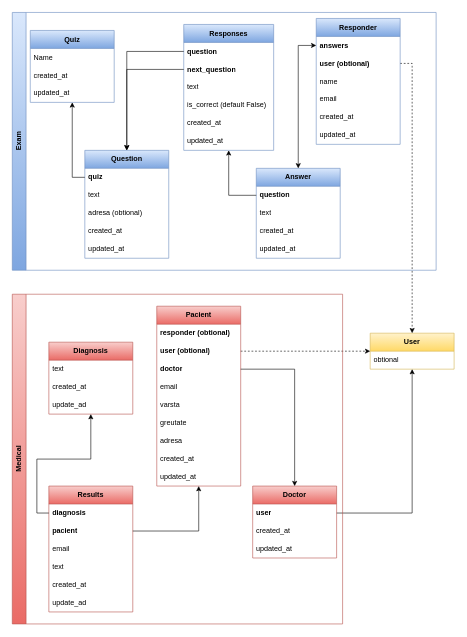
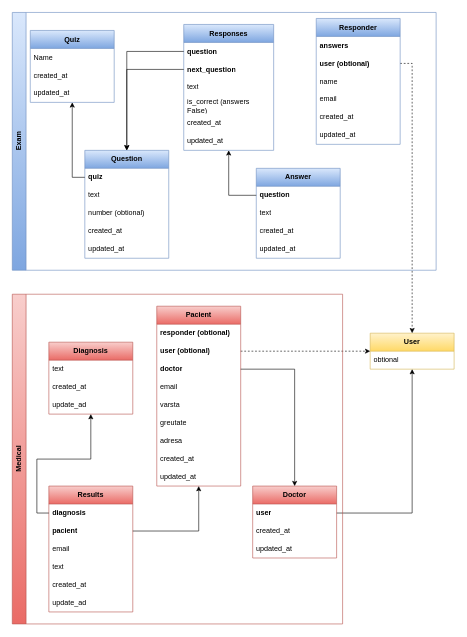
  <mxCell id="0" />
  <mxCell id="1" parent="0" />
  <mxCell id="2" value="User" style="swimlane;fontStyle=1;childLayout=stackLayout;horizontal=1;startSize=30;horizontalStack=0;resizeParent=1;resizeParentMax=0;resizeLast=0;collapsible=1;marginBottom=0;whiteSpace=wrap;html=1;fillColor=#fff2cc;gradientColor=#ffd966;strokeColor=#d6b656;" parent="1" vertex="1"><mxGeometry x="617" y="555" width="140" height="60" as="geometry" /></mxCell>
  <mxCell id="3" value="obtional" style="text;strokeColor=none;fillColor=none;align=left;verticalAlign=middle;spacingLeft=4;spacingRight=4;overflow=hidden;points=[[0,0.5],[1,0.5]];portConstraint=eastwest;rotatable=0;whiteSpace=wrap;html=1;" parent="2" vertex="1"><mxGeometry y="30" width="140" height="30" as="geometry" /></mxCell>
  <mxCell id="4" style="edgeStyle=orthogonalEdgeStyle;rounded=0;orthogonalLoop=1;jettySize=auto;html=1;dashed=1;" parent="1" source="21" target="2" edge="1"><mxGeometry relative="1" as="geometry" /></mxCell>
  <mxCell id="5" style="edgeStyle=orthogonalEdgeStyle;rounded=0;orthogonalLoop=1;jettySize=auto;html=1;exitX=1;exitY=0.5;exitDx=0;exitDy=0;dashed=1;" parent="1" source="52" target="2" edge="1"><mxGeometry relative="1" as="geometry" /></mxCell>
  <mxCell id="6" style="edgeStyle=orthogonalEdgeStyle;rounded=0;orthogonalLoop=1;jettySize=auto;html=1;" parent="1" source="62" target="2" edge="1"><mxGeometry relative="1" as="geometry" /></mxCell>
  <mxCell id="7" value="Exam" style="swimlane;horizontal=0;whiteSpace=wrap;html=1;fillColor=#dae8fc;strokeColor=#6c8ebf;gradientColor=#7ea6e0;" parent="1" vertex="1"><mxGeometry x="20" y="20" width="707" height="430" as="geometry"><mxRectangle x="53" y="130" width="40" height="140" as="alternateBounds" /></mxGeometry></mxCell>
  <mxCell id="8" value="Quiz" style="swimlane;fontStyle=1;childLayout=stackLayout;horizontal=1;startSize=30;horizontalStack=0;resizeParent=1;resizeParentMax=0;resizeLast=0;collapsible=1;marginBottom=0;whiteSpace=wrap;html=1;fillColor=#dae8fc;gradientColor=#7ea6e0;strokeColor=#6c8ebf;" parent="7" vertex="1"><mxGeometry x="30" y="30" width="140" height="120" as="geometry" /></mxCell>
  <mxCell id="9" value="Name" style="text;strokeColor=none;fillColor=none;align=left;verticalAlign=middle;spacingLeft=4;spacingRight=4;overflow=hidden;points=[[0,0.5],[1,0.5]];portConstraint=eastwest;rotatable=0;whiteSpace=wrap;html=1;" parent="8" vertex="1"><mxGeometry y="30" width="140" height="30" as="geometry" /></mxCell>
  <mxCell id="10" value="created_at" style="text;strokeColor=none;fillColor=none;align=left;verticalAlign=middle;spacingLeft=4;spacingRight=4;overflow=hidden;points=[[0,0.5],[1,0.5]];portConstraint=eastwest;rotatable=0;whiteSpace=wrap;html=1;" parent="8" vertex="1"><mxGeometry y="60" width="140" height="30" as="geometry" /></mxCell>
  <mxCell id="11" value="updated_at" style="text;strokeColor=none;fillColor=none;align=left;verticalAlign=middle;spacingLeft=4;spacingRight=4;overflow=hidden;points=[[0,0.5],[1,0.5]];portConstraint=eastwest;rotatable=0;whiteSpace=wrap;html=1;" parent="8" vertex="1"><mxGeometry y="90" width="140" height="30" as="geometry" /></mxCell>
  <mxCell id="12" value="Responses" style="swimlane;fontStyle=1;childLayout=stackLayout;horizontal=1;startSize=30;horizontalStack=0;resizeParent=1;resizeParentMax=0;resizeLast=0;collapsible=1;marginBottom=0;whiteSpace=wrap;html=1;fillColor=#dae8fc;gradientColor=#7ea6e0;strokeColor=#6c8ebf;" parent="7" vertex="1"><mxGeometry x="286" y="20" width="150" height="210" as="geometry" /></mxCell>
  <mxCell id="13" value="question" style="text;strokeColor=none;fillColor=none;align=left;verticalAlign=middle;spacingLeft=4;spacingRight=4;overflow=hidden;points=[[0,0.5],[1,0.5]];portConstraint=eastwest;rotatable=0;whiteSpace=wrap;html=1;fontStyle=1" parent="12" vertex="1"><mxGeometry y="30" width="150" height="30" as="geometry" /></mxCell>
  <mxCell id="14" value="next_question" style="text;strokeColor=none;fillColor=none;align=left;verticalAlign=middle;spacingLeft=4;spacingRight=4;overflow=hidden;points=[[0,0.5],[1,0.5]];portConstraint=eastwest;rotatable=0;whiteSpace=wrap;html=1;fontStyle=1" parent="12" vertex="1"><mxGeometry y="60" width="150" height="30" as="geometry" /></mxCell>
  <mxCell id="15" value="text" style="text;strokeColor=none;fillColor=none;align=left;verticalAlign=middle;spacingLeft=4;spacingRight=4;overflow=hidden;points=[[0,0.5],[1,0.5]];portConstraint=eastwest;rotatable=0;whiteSpace=wrap;html=1;" parent="12" vertex="1"><mxGeometry y="90" width="150" height="30" as="geometry" /></mxCell>
- <mxCell id="16" value="is_correct (default False)" style="text;strokeColor=none;fillColor=none;align=left;verticalAlign=middle;spacingLeft=4;spacingRight=4;overflow=hidden;points=[[0,0.5],[1,0.5]];portConstraint=eastwest;rotatable=0;whiteSpace=wrap;html=1;" parent="12" vertex="1"><mxGeometry y="120" width="150" height="30" as="geometry" /></mxCell>
+ <mxCell id="16" value="is_correct (answers False)" style="text;strokeColor=none;fillColor=none;align=left;verticalAlign=middle;spacingLeft=4;spacingRight=4;overflow=hidden;points=[[0,0.5],[1,0.5]];portConstraint=eastwest;rotatable=0;whiteSpace=wrap;html=1;" parent="12" vertex="1"><mxGeometry y="120" width="150" height="30" as="geometry" /></mxCell>
  <mxCell id="17" value="created_at" style="text;strokeColor=none;fillColor=none;align=left;verticalAlign=middle;spacingLeft=4;spacingRight=4;overflow=hidden;points=[[0,0.5],[1,0.5]];portConstraint=eastwest;rotatable=0;whiteSpace=wrap;html=1;" parent="12" vertex="1"><mxGeometry y="150" width="150" height="30" as="geometry" /></mxCell>
  <mxCell id="18" value="updated_at" style="text;strokeColor=none;fillColor=none;align=left;verticalAlign=middle;spacingLeft=4;spacingRight=4;overflow=hidden;points=[[0,0.5],[1,0.5]];portConstraint=eastwest;rotatable=0;whiteSpace=wrap;html=1;" parent="12" vertex="1"><mxGeometry y="180" width="150" height="30" as="geometry" /></mxCell>
  <mxCell id="19" value="Responder" style="swimlane;fontStyle=1;childLayout=stackLayout;horizontal=1;startSize=30;horizontalStack=0;resizeParent=1;resizeParentMax=0;resizeLast=0;collapsible=1;marginBottom=0;whiteSpace=wrap;html=1;fillColor=#dae8fc;gradientColor=#7ea6e0;strokeColor=#6c8ebf;" parent="7" vertex="1"><mxGeometry x="507" y="10" width="140" height="210" as="geometry" /></mxCell>
  <mxCell id="20" value="answers" style="text;strokeColor=none;fillColor=none;align=left;verticalAlign=middle;spacingLeft=4;spacingRight=4;overflow=hidden;points=[[0,0.5],[1,0.5]];portConstraint=eastwest;rotatable=0;whiteSpace=wrap;html=1;fontStyle=1" parent="19" vertex="1"><mxGeometry y="30" width="140" height="30" as="geometry" /></mxCell>
  <mxCell id="21" value="user (obtional)" style="text;strokeColor=none;fillColor=none;align=left;verticalAlign=middle;spacingLeft=4;spacingRight=4;overflow=hidden;points=[[0,0.5],[1,0.5]];portConstraint=eastwest;rotatable=0;whiteSpace=wrap;html=1;fontStyle=1" parent="19" vertex="1"><mxGeometry y="60" width="140" height="30" as="geometry" /></mxCell>
  <mxCell id="22" value="name" style="text;strokeColor=none;fillColor=none;align=left;verticalAlign=middle;spacingLeft=4;spacingRight=4;overflow=hidden;points=[[0,0.5],[1,0.5]];portConstraint=eastwest;rotatable=0;whiteSpace=wrap;html=1;" parent="19" vertex="1"><mxGeometry y="90" width="140" height="30" as="geometry" /></mxCell>
  <mxCell id="23" value="email" style="text;strokeColor=none;fillColor=none;align=left;verticalAlign=middle;spacingLeft=4;spacingRight=4;overflow=hidden;points=[[0,0.5],[1,0.5]];portConstraint=eastwest;rotatable=0;whiteSpace=wrap;html=1;" parent="19" vertex="1"><mxGeometry y="120" width="140" height="30" as="geometry" /></mxCell>
  <mxCell id="24" value="created_at" style="text;strokeColor=none;fillColor=none;align=left;verticalAlign=middle;spacingLeft=4;spacingRight=4;overflow=hidden;points=[[0,0.5],[1,0.5]];portConstraint=eastwest;rotatable=0;whiteSpace=wrap;html=1;" parent="19" vertex="1"><mxGeometry y="150" width="140" height="30" as="geometry" /></mxCell>
  <mxCell id="25" value="updated_at" style="text;strokeColor=none;fillColor=none;align=left;verticalAlign=middle;spacingLeft=4;spacingRight=4;overflow=hidden;points=[[0,0.5],[1,0.5]];portConstraint=eastwest;rotatable=0;whiteSpace=wrap;html=1;" parent="19" vertex="1"><mxGeometry y="180" width="140" height="30" as="geometry" /></mxCell>
  <mxCell id="26" value="Answer" style="swimlane;fontStyle=1;childLayout=stackLayout;horizontal=1;startSize=30;horizontalStack=0;resizeParent=1;resizeParentMax=0;resizeLast=0;collapsible=1;marginBottom=0;whiteSpace=wrap;html=1;fillColor=#dae8fc;gradientColor=#7ea6e0;strokeColor=#6c8ebf;" parent="7" vertex="1"><mxGeometry x="407" y="260" width="140" height="150" as="geometry" /></mxCell>
  <mxCell id="27" value="question" style="text;strokeColor=none;fillColor=none;align=left;verticalAlign=middle;spacingLeft=4;spacingRight=4;overflow=hidden;points=[[0,0.5],[1,0.5]];portConstraint=eastwest;rotatable=0;whiteSpace=wrap;html=1;fontStyle=1" parent="26" vertex="1"><mxGeometry y="30" width="140" height="30" as="geometry" /></mxCell>
  <mxCell id="28" value="text" style="text;strokeColor=none;fillColor=none;align=left;verticalAlign=middle;spacingLeft=4;spacingRight=4;overflow=hidden;points=[[0,0.5],[1,0.5]];portConstraint=eastwest;rotatable=0;whiteSpace=wrap;html=1;" parent="26" vertex="1"><mxGeometry y="60" width="140" height="30" as="geometry" /></mxCell>
  <mxCell id="29" value="created_at" style="text;strokeColor=none;fillColor=none;align=left;verticalAlign=middle;spacingLeft=4;spacingRight=4;overflow=hidden;points=[[0,0.5],[1,0.5]];portConstraint=eastwest;rotatable=0;whiteSpace=wrap;html=1;" parent="26" vertex="1"><mxGeometry y="90" width="140" height="30" as="geometry" /></mxCell>
  <mxCell id="30" value="updated_at" style="text;strokeColor=none;fillColor=none;align=left;verticalAlign=middle;spacingLeft=4;spacingRight=4;overflow=hidden;points=[[0,0.5],[1,0.5]];portConstraint=eastwest;rotatable=0;whiteSpace=wrap;html=1;" parent="26" vertex="1"><mxGeometry y="120" width="140" height="30" as="geometry" /></mxCell>
  <mxCell id="31" style="edgeStyle=orthogonalEdgeStyle;rounded=0;orthogonalLoop=1;jettySize=auto;html=1;" parent="7" source="27" target="12" edge="1"><mxGeometry relative="1" as="geometry"><mxPoint x="300" y="730" as="targetPoint" /></mxGeometry></mxCell>
- <mxCell id="32" style="edgeStyle=orthogonalEdgeStyle;rounded=0;orthogonalLoop=1;jettySize=auto;html=1;startArrow=classic;startFill=1;" parent="7" source="20" target="26" edge="1"><mxGeometry relative="1" as="geometry" /></mxCell>
  <mxCell id="33" value="Question" style="swimlane;fontStyle=1;childLayout=stackLayout;horizontal=1;startSize=30;horizontalStack=0;resizeParent=1;resizeParentMax=0;resizeLast=0;collapsible=1;marginBottom=0;whiteSpace=wrap;html=1;fillColor=#dae8fc;gradientColor=#7ea6e0;strokeColor=#6c8ebf;" parent="7" vertex="1"><mxGeometry x="121" y="230" width="140" height="180" as="geometry" /></mxCell>
  <mxCell id="34" value="quiz" style="text;strokeColor=none;fillColor=none;align=left;verticalAlign=middle;spacingLeft=4;spacingRight=4;overflow=hidden;points=[[0,0.5],[1,0.5]];portConstraint=eastwest;rotatable=0;whiteSpace=wrap;html=1;fontStyle=1" parent="33" vertex="1"><mxGeometry y="30" width="140" height="30" as="geometry" /></mxCell>
  <mxCell id="35" value="text" style="text;strokeColor=none;fillColor=none;align=left;verticalAlign=middle;spacingLeft=4;spacingRight=4;overflow=hidden;points=[[0,0.5],[1,0.5]];portConstraint=eastwest;rotatable=0;whiteSpace=wrap;html=1;" parent="33" vertex="1"><mxGeometry y="60" width="140" height="30" as="geometry" /></mxCell>
- <mxCell id="36" value="adresa (obtional)" style="text;strokeColor=none;fillColor=none;align=left;verticalAlign=middle;spacingLeft=4;spacingRight=4;overflow=hidden;points=[[0,0.5],[1,0.5]];portConstraint=eastwest;rotatable=0;whiteSpace=wrap;html=1;" parent="33" vertex="1"><mxGeometry y="90" width="140" height="30" as="geometry" /></mxCell>
+ <mxCell id="36" value="number (obtional)" style="text;strokeColor=none;fillColor=none;align=left;verticalAlign=middle;spacingLeft=4;spacingRight=4;overflow=hidden;points=[[0,0.5],[1,0.5]];portConstraint=eastwest;rotatable=0;whiteSpace=wrap;html=1;" parent="33" vertex="1"><mxGeometry y="90" width="140" height="30" as="geometry" /></mxCell>
  <mxCell id="37" value="created_at" style="text;strokeColor=none;fillColor=none;align=left;verticalAlign=middle;spacingLeft=4;spacingRight=4;overflow=hidden;points=[[0,0.5],[1,0.5]];portConstraint=eastwest;rotatable=0;whiteSpace=wrap;html=1;" parent="33" vertex="1"><mxGeometry y="120" width="140" height="30" as="geometry" /></mxCell>
  <mxCell id="38" value="updated_at" style="text;strokeColor=none;fillColor=none;align=left;verticalAlign=middle;spacingLeft=4;spacingRight=4;overflow=hidden;points=[[0,0.5],[1,0.5]];portConstraint=eastwest;rotatable=0;whiteSpace=wrap;html=1;" parent="33" vertex="1"><mxGeometry y="150" width="140" height="30" as="geometry" /></mxCell>
  <mxCell id="39" style="edgeStyle=orthogonalEdgeStyle;rounded=0;orthogonalLoop=1;jettySize=auto;html=1;" parent="7" source="34" target="8" edge="1"><mxGeometry relative="1" as="geometry" /></mxCell>
  <mxCell id="40" style="edgeStyle=orthogonalEdgeStyle;rounded=0;orthogonalLoop=1;jettySize=auto;html=1;" parent="7" source="13" target="33" edge="1"><mxGeometry relative="1" as="geometry" /></mxCell>
  <mxCell id="41" style="edgeStyle=orthogonalEdgeStyle;rounded=0;orthogonalLoop=1;jettySize=auto;html=1;" parent="7" source="14" target="33" edge="1"><mxGeometry relative="1" as="geometry" /></mxCell>
  <mxCell id="42" value="Medical" style="swimlane;horizontal=0;whiteSpace=wrap;html=1;fillColor=#f8cecc;strokeColor=#b85450;gradientColor=#ea6b66;" parent="1" vertex="1"><mxGeometry x="20" y="490" width="551" height="550" as="geometry"><mxRectangle x="53" y="600" width="40" height="140" as="alternateBounds" /></mxGeometry></mxCell>
  <mxCell id="43" value="Results" style="swimlane;fontStyle=1;childLayout=stackLayout;horizontal=1;startSize=30;horizontalStack=0;resizeParent=1;resizeParentMax=0;resizeLast=0;collapsible=1;marginBottom=0;whiteSpace=wrap;html=1;fillColor=#f8cecc;gradientColor=#ea6b66;strokeColor=#b85450;" parent="42" vertex="1"><mxGeometry x="61" y="320" width="140" height="210" as="geometry" /></mxCell>
  <mxCell id="44" value="diagnosis" style="text;strokeColor=none;fillColor=none;align=left;verticalAlign=middle;spacingLeft=4;spacingRight=4;overflow=hidden;points=[[0,0.5],[1,0.5]];portConstraint=eastwest;rotatable=0;whiteSpace=wrap;html=1;fontStyle=1" parent="43" vertex="1"><mxGeometry y="30" width="140" height="30" as="geometry" /></mxCell>
  <mxCell id="45" value="pacient" style="text;strokeColor=none;fillColor=none;align=left;verticalAlign=middle;spacingLeft=4;spacingRight=4;overflow=hidden;points=[[0,0.5],[1,0.5]];portConstraint=eastwest;rotatable=0;whiteSpace=wrap;html=1;fontStyle=1" parent="43" vertex="1"><mxGeometry y="60" width="140" height="30" as="geometry" /></mxCell>
  <mxCell id="46" value="email" style="text;strokeColor=none;fillColor=none;align=left;verticalAlign=middle;spacingLeft=4;spacingRight=4;overflow=hidden;points=[[0,0.5],[1,0.5]];portConstraint=eastwest;rotatable=0;whiteSpace=wrap;html=1;" parent="43" vertex="1"><mxGeometry y="90" width="140" height="30" as="geometry" /></mxCell>
  <mxCell id="47" value="text" style="text;strokeColor=none;fillColor=none;align=left;verticalAlign=middle;spacingLeft=4;spacingRight=4;overflow=hidden;points=[[0,0.5],[1,0.5]];portConstraint=eastwest;rotatable=0;whiteSpace=wrap;html=1;" parent="43" vertex="1"><mxGeometry y="120" width="140" height="30" as="geometry" /></mxCell>
  <mxCell id="48" value="created_at" style="text;strokeColor=none;fillColor=none;align=left;verticalAlign=middle;spacingLeft=4;spacingRight=4;overflow=hidden;points=[[0,0.5],[1,0.5]];portConstraint=eastwest;rotatable=0;whiteSpace=wrap;html=1;" parent="43" vertex="1"><mxGeometry y="150" width="140" height="30" as="geometry" /></mxCell>
  <mxCell id="49" value="update_ad" style="text;strokeColor=none;fillColor=none;align=left;verticalAlign=middle;spacingLeft=4;spacingRight=4;overflow=hidden;points=[[0,0.5],[1,0.5]];portConstraint=eastwest;rotatable=0;whiteSpace=wrap;html=1;" parent="43" vertex="1"><mxGeometry y="180" width="140" height="30" as="geometry" /></mxCell>
  <mxCell id="50" value="Pacient" style="swimlane;fontStyle=1;childLayout=stackLayout;horizontal=1;startSize=30;horizontalStack=0;resizeParent=1;resizeParentMax=0;resizeLast=0;collapsible=1;marginBottom=0;whiteSpace=wrap;html=1;fillColor=#f8cecc;gradientColor=#ea6b66;strokeColor=#b85450;" parent="42" vertex="1"><mxGeometry x="241" y="20" width="140" height="300" as="geometry" /></mxCell>
  <mxCell id="51" value="responder (obtional)" style="text;strokeColor=none;fillColor=none;align=left;verticalAlign=middle;spacingLeft=4;spacingRight=4;overflow=hidden;points=[[0,0.5],[1,0.5]];portConstraint=eastwest;rotatable=0;whiteSpace=wrap;html=1;fontStyle=1" parent="50" vertex="1"><mxGeometry y="30" width="140" height="30" as="geometry" /></mxCell>
  <mxCell id="52" value="user (obtional)" style="text;strokeColor=none;fillColor=none;align=left;verticalAlign=middle;spacingLeft=4;spacingRight=4;overflow=hidden;points=[[0,0.5],[1,0.5]];portConstraint=eastwest;rotatable=0;whiteSpace=wrap;html=1;fontStyle=1" parent="50" vertex="1"><mxGeometry y="60" width="140" height="30" as="geometry" /></mxCell>
  <mxCell id="53" value="doctor" style="text;strokeColor=none;fillColor=none;align=left;verticalAlign=middle;spacingLeft=4;spacingRight=4;overflow=hidden;points=[[0,0.5],[1,0.5]];portConstraint=eastwest;rotatable=0;whiteSpace=wrap;html=1;fontStyle=1" parent="50" vertex="1"><mxGeometry y="90" width="140" height="30" as="geometry" /></mxCell>
  <mxCell id="54" value="email" style="text;strokeColor=none;fillColor=none;align=left;verticalAlign=middle;spacingLeft=4;spacingRight=4;overflow=hidden;points=[[0,0.5],[1,0.5]];portConstraint=eastwest;rotatable=0;whiteSpace=wrap;html=1;" parent="50" vertex="1"><mxGeometry y="120" width="140" height="30" as="geometry" /></mxCell>
  <mxCell id="55" value="varsta" style="text;strokeColor=none;fillColor=none;align=left;verticalAlign=middle;spacingLeft=4;spacingRight=4;overflow=hidden;points=[[0,0.5],[1,0.5]];portConstraint=eastwest;rotatable=0;whiteSpace=wrap;html=1;" parent="50" vertex="1"><mxGeometry y="150" width="140" height="30" as="geometry" /></mxCell>
  <mxCell id="56" value="greutate" style="text;strokeColor=none;fillColor=none;align=left;verticalAlign=middle;spacingLeft=4;spacingRight=4;overflow=hidden;points=[[0,0.5],[1,0.5]];portConstraint=eastwest;rotatable=0;whiteSpace=wrap;html=1;" parent="50" vertex="1"><mxGeometry y="180" width="140" height="30" as="geometry" /></mxCell>
  <mxCell id="57" value="adresa" style="text;strokeColor=none;fillColor=none;align=left;verticalAlign=middle;spacingLeft=4;spacingRight=4;overflow=hidden;points=[[0,0.5],[1,0.5]];portConstraint=eastwest;rotatable=0;whiteSpace=wrap;html=1;" parent="50" vertex="1"><mxGeometry y="210" width="140" height="30" as="geometry" /></mxCell>
  <mxCell id="58" value="created_at" style="text;strokeColor=none;fillColor=none;align=left;verticalAlign=middle;spacingLeft=4;spacingRight=4;overflow=hidden;points=[[0,0.5],[1,0.5]];portConstraint=eastwest;rotatable=0;whiteSpace=wrap;html=1;" parent="50" vertex="1"><mxGeometry y="240" width="140" height="30" as="geometry" /></mxCell>
  <mxCell id="59" value="updated_at" style="text;strokeColor=none;fillColor=none;align=left;verticalAlign=middle;spacingLeft=4;spacingRight=4;overflow=hidden;points=[[0,0.5],[1,0.5]];portConstraint=eastwest;rotatable=0;whiteSpace=wrap;html=1;" parent="50" vertex="1"><mxGeometry y="270" width="140" height="30" as="geometry" /></mxCell>
  <mxCell id="60" style="edgeStyle=orthogonalEdgeStyle;rounded=0;orthogonalLoop=1;jettySize=auto;html=1;" parent="42" source="45" target="50" edge="1"><mxGeometry relative="1" as="geometry" /></mxCell>
  <mxCell id="61" value="Doctor" style="swimlane;fontStyle=1;childLayout=stackLayout;horizontal=1;startSize=30;horizontalStack=0;resizeParent=1;resizeParentMax=0;resizeLast=0;collapsible=1;marginBottom=0;whiteSpace=wrap;html=1;fillColor=#f8cecc;gradientColor=#ea6b66;strokeColor=#b85450;" parent="42" vertex="1"><mxGeometry x="401" y="320" width="140" height="120" as="geometry" /></mxCell>
  <mxCell id="62" value="user" style="text;strokeColor=none;fillColor=none;align=left;verticalAlign=middle;spacingLeft=4;spacingRight=4;overflow=hidden;points=[[0,0.5],[1,0.5]];portConstraint=eastwest;rotatable=0;whiteSpace=wrap;html=1;fontStyle=1" parent="61" vertex="1"><mxGeometry y="30" width="140" height="30" as="geometry" /></mxCell>
  <mxCell id="63" value="created_at" style="text;strokeColor=none;fillColor=none;align=left;verticalAlign=middle;spacingLeft=4;spacingRight=4;overflow=hidden;points=[[0,0.5],[1,0.5]];portConstraint=eastwest;rotatable=0;whiteSpace=wrap;html=1;" parent="61" vertex="1"><mxGeometry y="60" width="140" height="30" as="geometry" /></mxCell>
  <mxCell id="64" value="updated_at" style="text;strokeColor=none;fillColor=none;align=left;verticalAlign=middle;spacingLeft=4;spacingRight=4;overflow=hidden;points=[[0,0.5],[1,0.5]];portConstraint=eastwest;rotatable=0;whiteSpace=wrap;html=1;" parent="61" vertex="1"><mxGeometry y="90" width="140" height="30" as="geometry" /></mxCell>
  <mxCell id="65" style="edgeStyle=orthogonalEdgeStyle;rounded=0;orthogonalLoop=1;jettySize=auto;html=1;" parent="42" source="53" target="61" edge="1"><mxGeometry relative="1" as="geometry" /></mxCell>
  <mxCell id="66" value="Diagnosis" style="swimlane;fontStyle=1;childLayout=stackLayout;horizontal=1;startSize=30;horizontalStack=0;resizeParent=1;resizeParentMax=0;resizeLast=0;collapsible=1;marginBottom=0;whiteSpace=wrap;html=1;fillColor=#f8cecc;gradientColor=#ea6b66;strokeColor=#b85450;" parent="42" vertex="1"><mxGeometry x="61" y="80" width="140" height="120" as="geometry" /></mxCell>
  <mxCell id="67" value="text" style="text;strokeColor=none;fillColor=none;align=left;verticalAlign=middle;spacingLeft=4;spacingRight=4;overflow=hidden;points=[[0,0.5],[1,0.5]];portConstraint=eastwest;rotatable=0;whiteSpace=wrap;html=1;" parent="66" vertex="1"><mxGeometry y="30" width="140" height="30" as="geometry" /></mxCell>
  <mxCell id="68" value="created_at" style="text;strokeColor=none;fillColor=none;align=left;verticalAlign=middle;spacingLeft=4;spacingRight=4;overflow=hidden;points=[[0,0.5],[1,0.5]];portConstraint=eastwest;rotatable=0;whiteSpace=wrap;html=1;" parent="66" vertex="1"><mxGeometry y="60" width="140" height="30" as="geometry" /></mxCell>
  <mxCell id="69" value="update_ad" style="text;strokeColor=none;fillColor=none;align=left;verticalAlign=middle;spacingLeft=4;spacingRight=4;overflow=hidden;points=[[0,0.5],[1,0.5]];portConstraint=eastwest;rotatable=0;whiteSpace=wrap;html=1;" parent="66" vertex="1"><mxGeometry y="90" width="140" height="30" as="geometry" /></mxCell>
  <mxCell id="70" style="edgeStyle=orthogonalEdgeStyle;rounded=0;orthogonalLoop=1;jettySize=auto;html=1;" parent="42" source="44" target="66" edge="1"><mxGeometry relative="1" as="geometry" /></mxCell>
